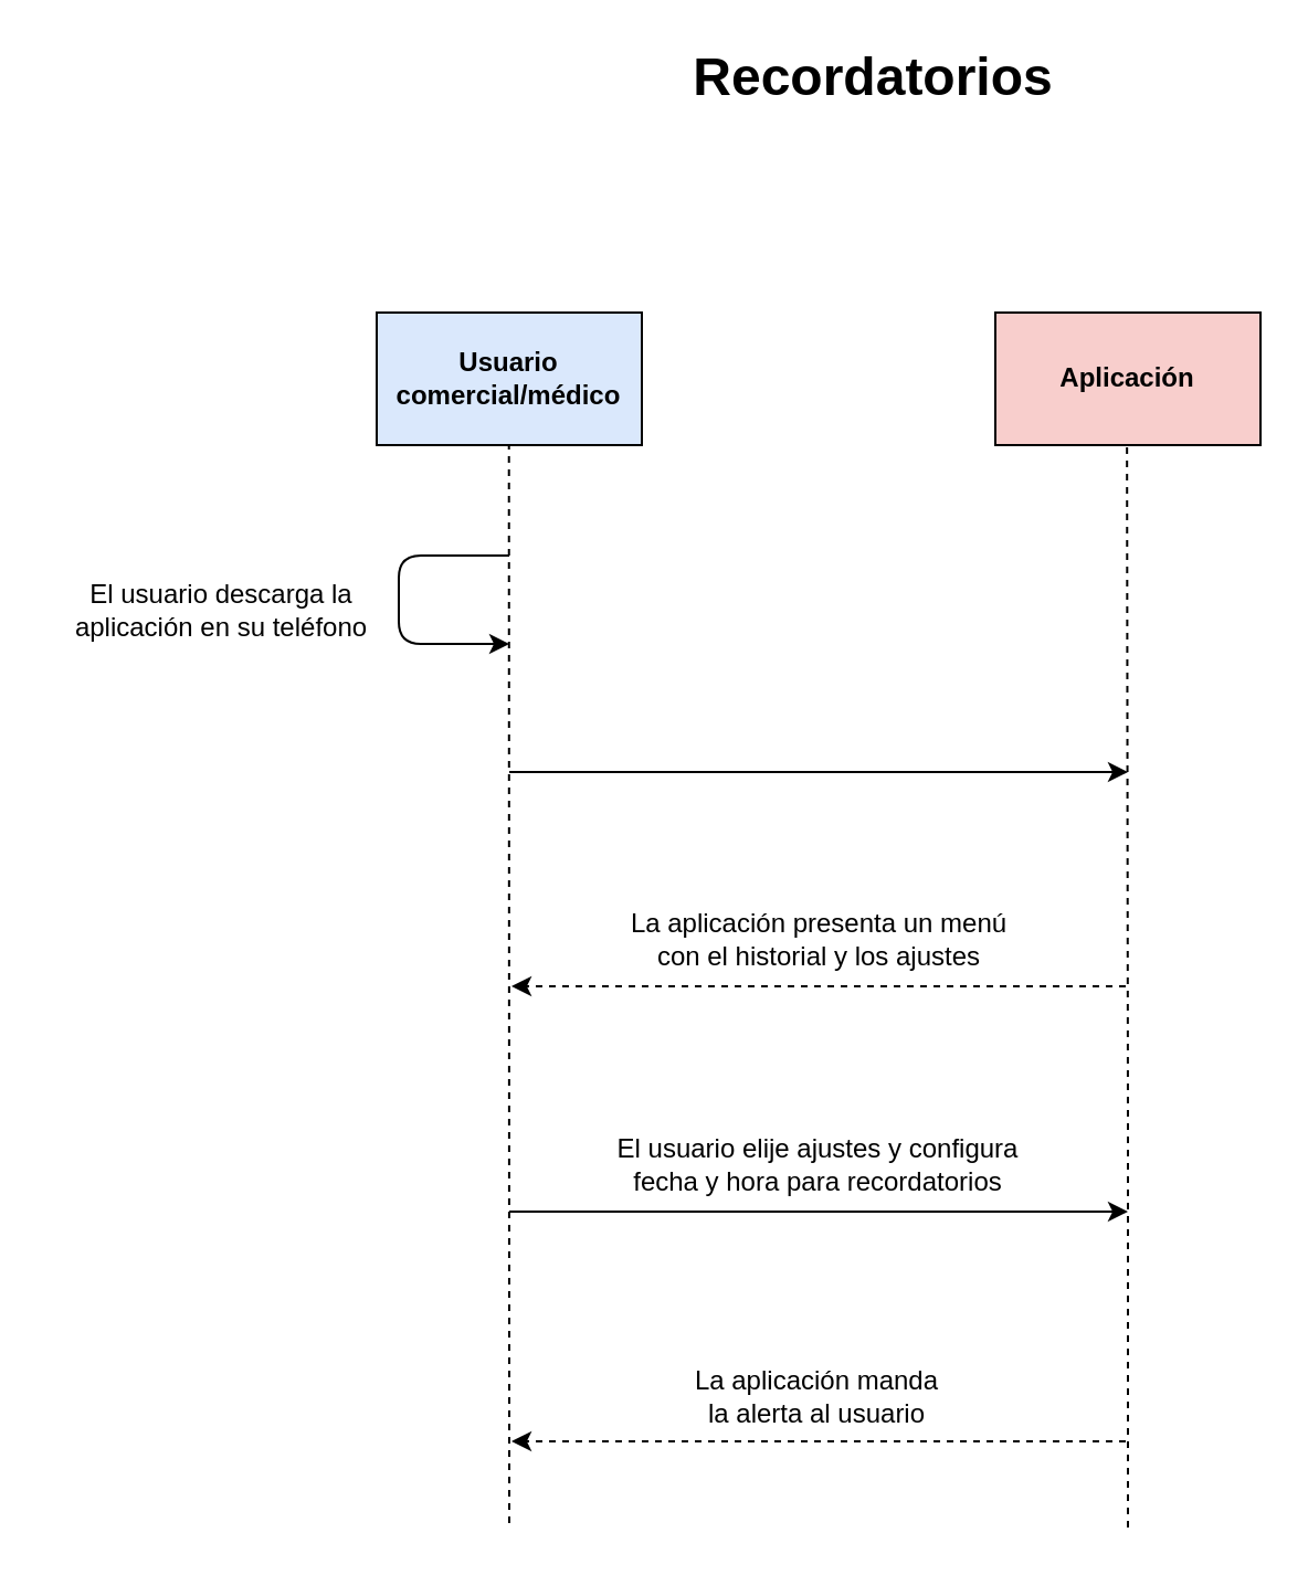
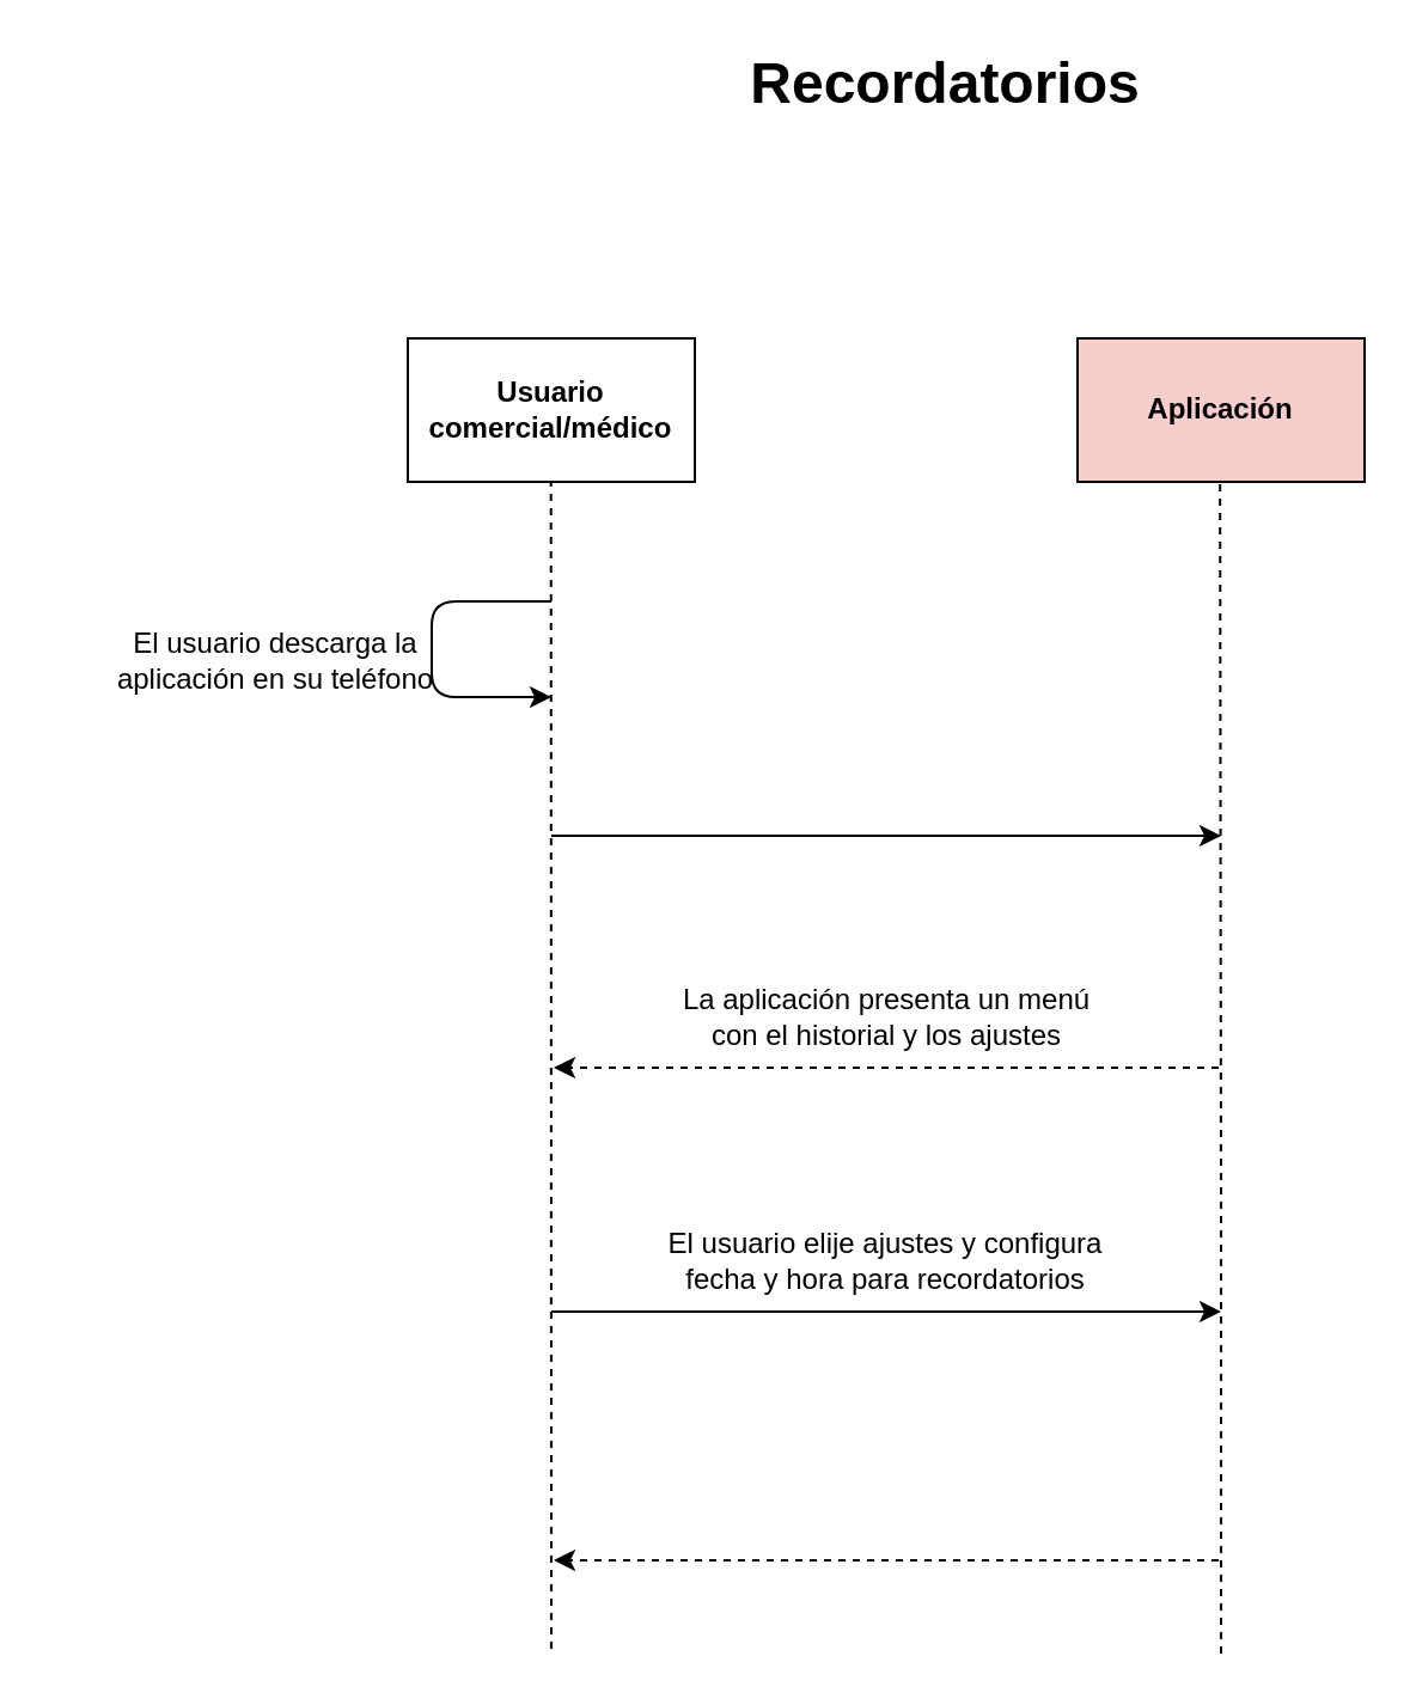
  <mxCell id="0" />
  <mxCell id="1" parent="0" />
- <mxCell id="2" value="&lt;b&gt;Usuario comercial/médico&lt;/b&gt;" style="rounded=0;whiteSpace=wrap;html=1;fillColor=#dae8fc;" vertex="1" parent="1"><mxGeometry x="170" y="141" width="120" height="60" as="geometry" /></mxCell>
+ <mxCell id="2" value="&lt;b&gt;Usuario comercial/médico&lt;/b&gt;" style="rounded=0;whiteSpace=wrap;html=1;" vertex="1" parent="1"><mxGeometry x="170" y="141" width="120" height="60" as="geometry" /></mxCell>
  <mxCell id="3" value="&lt;b&gt;Aplicación&lt;/b&gt;" style="rounded=0;whiteSpace=wrap;html=1;fillColor=#f8cecc;" vertex="1" parent="1"><mxGeometry x="450" y="141" width="120" height="60" as="geometry" /></mxCell>
  <mxCell id="4" value="" style="endArrow=none;dashed=1;html=1;rounded=0;edgeStyle=orthogonalEdgeStyle;" edge="1" parent="1"><mxGeometry width="50" height="50" relative="1" as="geometry"><mxPoint x="230" y="689" as="sourcePoint" /><mxPoint x="229.86" y="201" as="targetPoint" /><Array as="points"><mxPoint x="230" y="662" /><mxPoint x="230" y="662" /></Array></mxGeometry></mxCell>
  <mxCell id="5" value="" style="endArrow=none;dashed=1;html=1;rounded=0;edgeStyle=orthogonalEdgeStyle;" edge="1" parent="1"><mxGeometry width="50" height="50" relative="1" as="geometry"><mxPoint x="510" y="691" as="sourcePoint" /><mxPoint x="509.58" y="201" as="targetPoint" /><Array as="points"><mxPoint x="510" y="508" /></Array></mxGeometry></mxCell>
  <mxCell id="6" value="" style="endArrow=classic;html=1;rounded=0;edgeStyle=orthogonalEdgeStyle;" edge="1" parent="1"><mxGeometry width="50" height="50" relative="1" as="geometry"><mxPoint x="230" y="349" as="sourcePoint" /><mxPoint x="510" y="349" as="targetPoint" /></mxGeometry></mxCell>
  <mxCell id="7" value="" style="endArrow=classic;html=1;rounded=0;dashed=1;edgeStyle=orthogonalEdgeStyle;" edge="1" parent="1"><mxGeometry width="50" height="50" relative="1" as="geometry"><mxPoint x="509" y="446" as="sourcePoint" /><mxPoint x="231" y="446" as="targetPoint" /></mxGeometry></mxCell>
  <mxCell id="8" value="La aplicación presenta un menú con el historial y los ajustes" style="text;html=1;strokeColor=none;fillColor=none;align=center;verticalAlign=middle;whiteSpace=wrap;rounded=0;" vertex="1" parent="1"><mxGeometry x="276.5" y="410" width="187" height="30" as="geometry" /></mxCell>
  <mxCell id="9" value="" style="endArrow=classic;html=1;rounded=1;edgeStyle=orthogonalEdgeStyle;" edge="1" parent="1"><mxGeometry width="50" height="50" relative="1" as="geometry"><mxPoint x="230" y="251" as="sourcePoint" /><mxPoint x="230" y="291" as="targetPoint" /><Array as="points"><mxPoint x="180" y="251" /><mxPoint x="180" y="291" /></Array></mxGeometry></mxCell>
- <mxCell id="10" value="El usuario descarga la aplicación en su teléfono" style="text;html=1;strokeColor=none;fillColor=none;align=center;verticalAlign=middle;whiteSpace=wrap;rounded=0;" vertex="1" parent="1"><mxGeometry x="20" y="261" width="160" height="30" as="geometry" /></mxCell>
+ <mxCell id="10" value="El usuario descarga la aplicación en su teléfono" style="text;html=1;strokeColor=none;fillColor=none;align=center;verticalAlign=middle;whiteSpace=wrap;rounded=0;" vertex="1" parent="1"><mxGeometry x="35" y="261" width="160" height="30" as="geometry" /></mxCell>
  <mxCell id="11" value="" style="endArrow=classic;html=1;rounded=0;edgeStyle=orthogonalEdgeStyle;" edge="1" parent="1"><mxGeometry width="50" height="50" relative="1" as="geometry"><mxPoint x="230" y="548" as="sourcePoint" /><mxPoint x="510" y="548" as="targetPoint" /></mxGeometry></mxCell>
  <mxCell id="12" value="El usuario elije ajustes y configura fecha y hora para recordatorios" style="text;html=1;strokeColor=none;fillColor=none;align=center;verticalAlign=middle;whiteSpace=wrap;rounded=0;" vertex="1" parent="1"><mxGeometry x="273.25" y="512" width="193.5" height="30" as="geometry" /></mxCell>
  <mxCell id="13" value="" style="endArrow=classic;html=1;rounded=0;dashed=1;edgeStyle=orthogonalEdgeStyle;" edge="1" parent="1"><mxGeometry width="50" height="50" relative="1" as="geometry"><mxPoint x="509" y="652" as="sourcePoint" /><mxPoint x="231" y="652" as="targetPoint" /></mxGeometry></mxCell>
- <mxCell id="14" value="La aplicación manda la alerta al usuario" style="text;html=1;strokeColor=none;fillColor=none;align=center;verticalAlign=middle;whiteSpace=wrap;rounded=0;" vertex="1" parent="1"><mxGeometry x="309.37" y="617" width="121.25" height="30" as="geometry" /></mxCell>
  <mxCell id="15" value="&lt;h1&gt;Recordatorios&lt;/h1&gt;" style="text;html=1;strokeColor=none;fillColor=none;align=center;verticalAlign=middle;whiteSpace=wrap;rounded=0;" vertex="1" parent="1"><mxGeometry x="365" y="20" width="60" height="30" as="geometry" /></mxCell>
